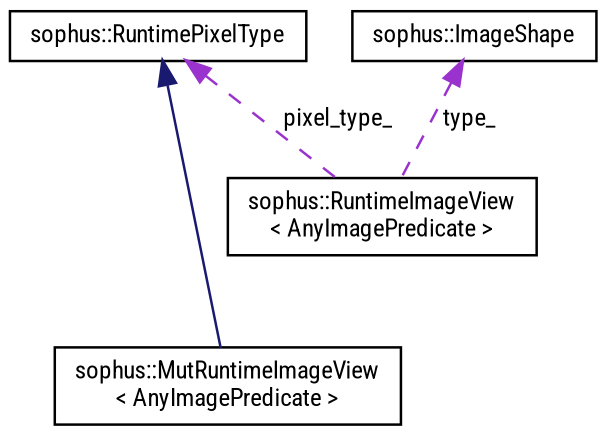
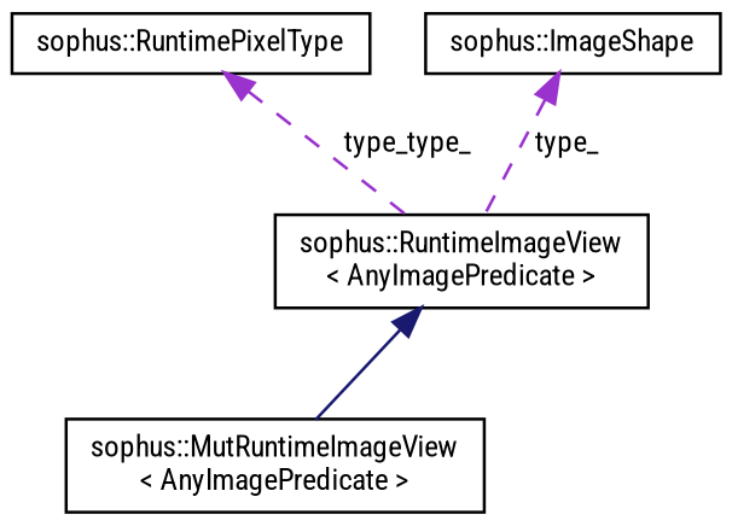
  digraph {
    fontname="Roboto Condensed"
    node [color=black fillcolor=white fontname="Roboto Condensed" fontsize=10 shape=record style=filled]
    edge [color=darkorchid3 dir=back fontname="Roboto Condensed" fontsize=10 labelfontname=Helvetica labelfontsize=10 style=dashed]
    n1 [height=0.2 label="sophus::MutRuntimeImageView\l\< AnyImagePredicate \>" width=0.4]
    n2 [height=0.2 label="sophus::RuntimeImageView\l\< AnyImagePredicate \>" width=0.4]
    n3 [height=0.2 label="sophus::RuntimePixelType" width=0.4]
    n4 [height=0.2 label="sophus::ImageShape" width=0.4]
-   n3 -> n1 [color=midnightblue style=solid]
-   n3 -> n2 [label=" pixel_type_"]
+   n2 -> n1 [color=midnightblue style=solid]
+   n3 -> n2 [label=" type_type_"]
    n4 -> n2 [label=" type_"]
  }
